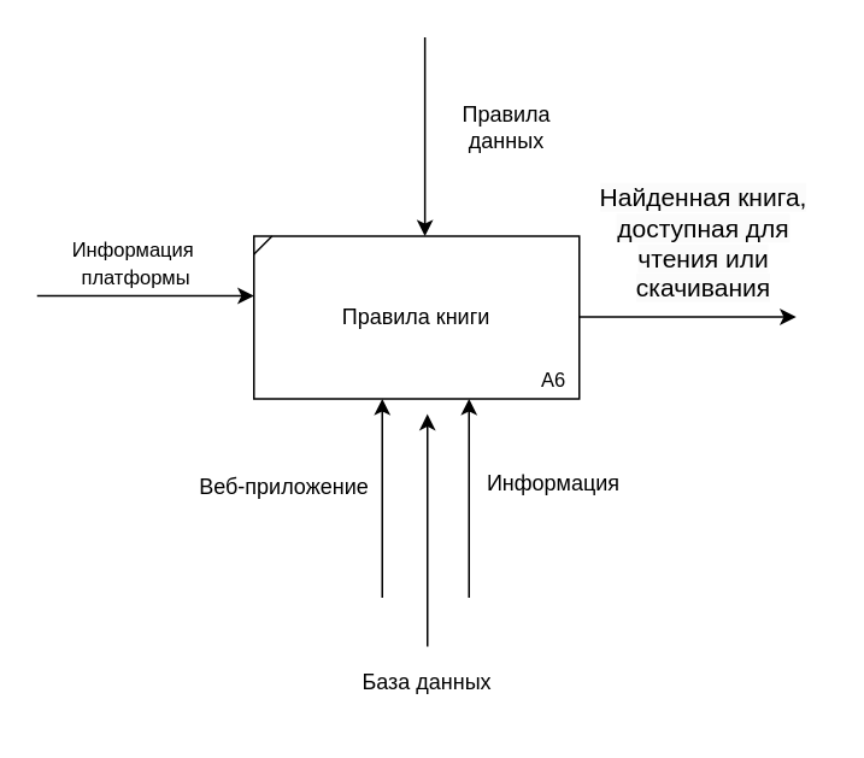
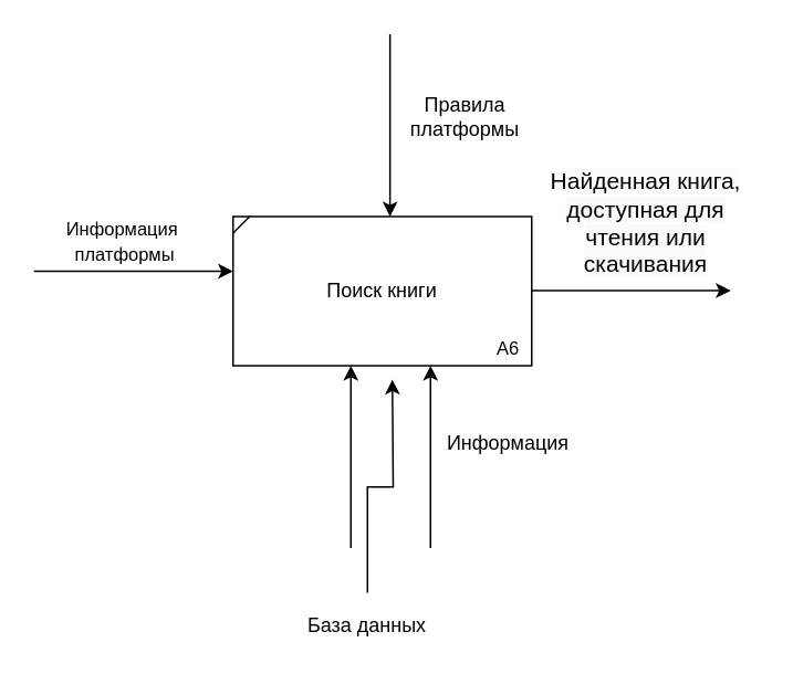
  <mxCell id="0" />
  <mxCell id="1" parent="0" />
- <mxCell id="2" value="Правила книги" style="html=1;whiteSpace=wrap;" parent="1" vertex="1"><mxGeometry x="140" y="130" width="180" height="90" as="geometry" /></mxCell>
+ <mxCell id="2" value="Поиск книги" style="html=1;whiteSpace=wrap;" parent="1" vertex="1"><mxGeometry x="140" y="130" width="180" height="90" as="geometry" /></mxCell>
  <mxCell id="3" value="" style="endArrow=none;html=1;rounded=0;" parent="1" edge="1"><mxGeometry width="50" height="50" relative="1" as="geometry"><mxPoint x="140" y="140" as="sourcePoint" /><mxPoint x="150" y="130" as="targetPoint" /></mxGeometry></mxCell>
  <mxCell id="4" value="&lt;font style=&quot;font-size: 11px;&quot;&gt;А6&lt;/font&gt;" style="text;html=1;align=center;verticalAlign=middle;whiteSpace=wrap;rounded=0;" parent="1" vertex="1"><mxGeometry x="286" y="200" width="40" height="20" as="geometry" /></mxCell>
  <mxCell id="5" value="" style="endArrow=classic;html=1;rounded=0;entryX=0.25;entryY=0;entryDx=0;entryDy=0;" parent="1" edge="1"><mxGeometry width="50" height="50" relative="1" as="geometry"><mxPoint x="234.6" y="20" as="sourcePoint" /><mxPoint x="234.6" y="130" as="targetPoint" /></mxGeometry></mxCell>
  <mxCell id="6" value="" style="endArrow=classic;html=1;rounded=0;entryX=0.25;entryY=0;entryDx=0;entryDy=0;" parent="1" edge="1"><mxGeometry width="50" height="50" relative="1" as="geometry"><mxPoint x="211" y="330" as="sourcePoint" /><mxPoint x="211" y="220" as="targetPoint" /></mxGeometry></mxCell>
  <mxCell id="7" value="" style="endArrow=classic;html=1;rounded=0;entryX=0.25;entryY=0;entryDx=0;entryDy=0;" parent="1" edge="1"><mxGeometry width="50" height="50" relative="1" as="geometry"><mxPoint x="259" y="330" as="sourcePoint" /><mxPoint x="259" y="220" as="targetPoint" /></mxGeometry></mxCell>
  <mxCell id="8" value="" style="endArrow=classic;html=1;rounded=0;" parent="1" edge="1"><mxGeometry width="50" height="50" relative="1" as="geometry"><mxPoint x="20" y="163" as="sourcePoint" /><mxPoint x="140" y="163" as="targetPoint" /></mxGeometry></mxCell>
  <mxCell id="9" value="" style="endArrow=classic;html=1;rounded=0;" parent="1" edge="1"><mxGeometry width="50" height="50" relative="1" as="geometry"><mxPoint x="320" y="174.67" as="sourcePoint" /><mxPoint x="440" y="174.67" as="targetPoint" /></mxGeometry></mxCell>
  <mxCell id="10" value="&lt;span style=&quot;font-size: 11px;&quot;&gt;Информация&amp;nbsp;&lt;br&gt;платформы&lt;/span&gt;" style="text;html=1;align=center;verticalAlign=middle;whiteSpace=wrap;rounded=0;" parent="1" vertex="1"><mxGeometry x="20" y="130" width="110" height="30" as="geometry" /></mxCell>
- <mxCell id="11" value="Правила данных" style="text;html=1;align=center;verticalAlign=middle;whiteSpace=wrap;rounded=0;" parent="1" vertex="1"><mxGeometry x="240" y="55" width="80" height="30" as="geometry" /></mxCell>
+ <mxCell id="11" value="Правила платформы" style="text;html=1;align=center;verticalAlign=middle;whiteSpace=wrap;rounded=0;" parent="1" vertex="1"><mxGeometry x="240" y="55" width="80" height="30" as="geometry" /></mxCell>
  <mxCell id="12" value="Информация" style="text;html=1;align=center;verticalAlign=middle;whiteSpace=wrap;rounded=0;" parent="1" vertex="1"><mxGeometry x="276" y="247" width="60" height="40" as="geometry" /></mxCell>
- <mxCell id="13" value="Веб-приложение" style="text;html=1;align=center;verticalAlign=middle;whiteSpace=wrap;rounded=0;" parent="1" vertex="1"><mxGeometry x="107" y="249" width="100" height="40" as="geometry" /></mxCell>
  <mxCell id="14" value="&lt;span style=&quot;font-size: 14px; background-color: rgb(251, 251, 251);&quot;&gt;Найденная книга, доступная для чтения или скачивания&lt;/span&gt;" style="text;html=1;align=center;verticalAlign=middle;whiteSpace=wrap;rounded=0;" parent="1" vertex="1"><mxGeometry x="322" y="114" width="134" height="40" as="geometry" /></mxCell>
  <mxCell id="15" style="edgeStyle=orthogonalEdgeStyle;rounded=0;orthogonalLoop=1;jettySize=auto;html=1;" edge="1" parent="1" source="16"><mxGeometry relative="1" as="geometry"><mxPoint x="236" y="228.368" as="targetPoint" /></mxGeometry></mxCell>
- <mxCell id="16" value="База данных" style="text;html=1;align=center;verticalAlign=middle;whiteSpace=wrap;rounded=0;" vertex="1" parent="1"><mxGeometry x="186" y="357" width="100" height="40" as="geometry" /></mxCell>
+ <mxCell id="16" value="База данных" style="text;html=1;align=center;verticalAlign=middle;whiteSpace=wrap;rounded=0;" vertex="1" parent="1"><mxGeometry x="171" y="357" width="100" height="40" as="geometry" /></mxCell>
